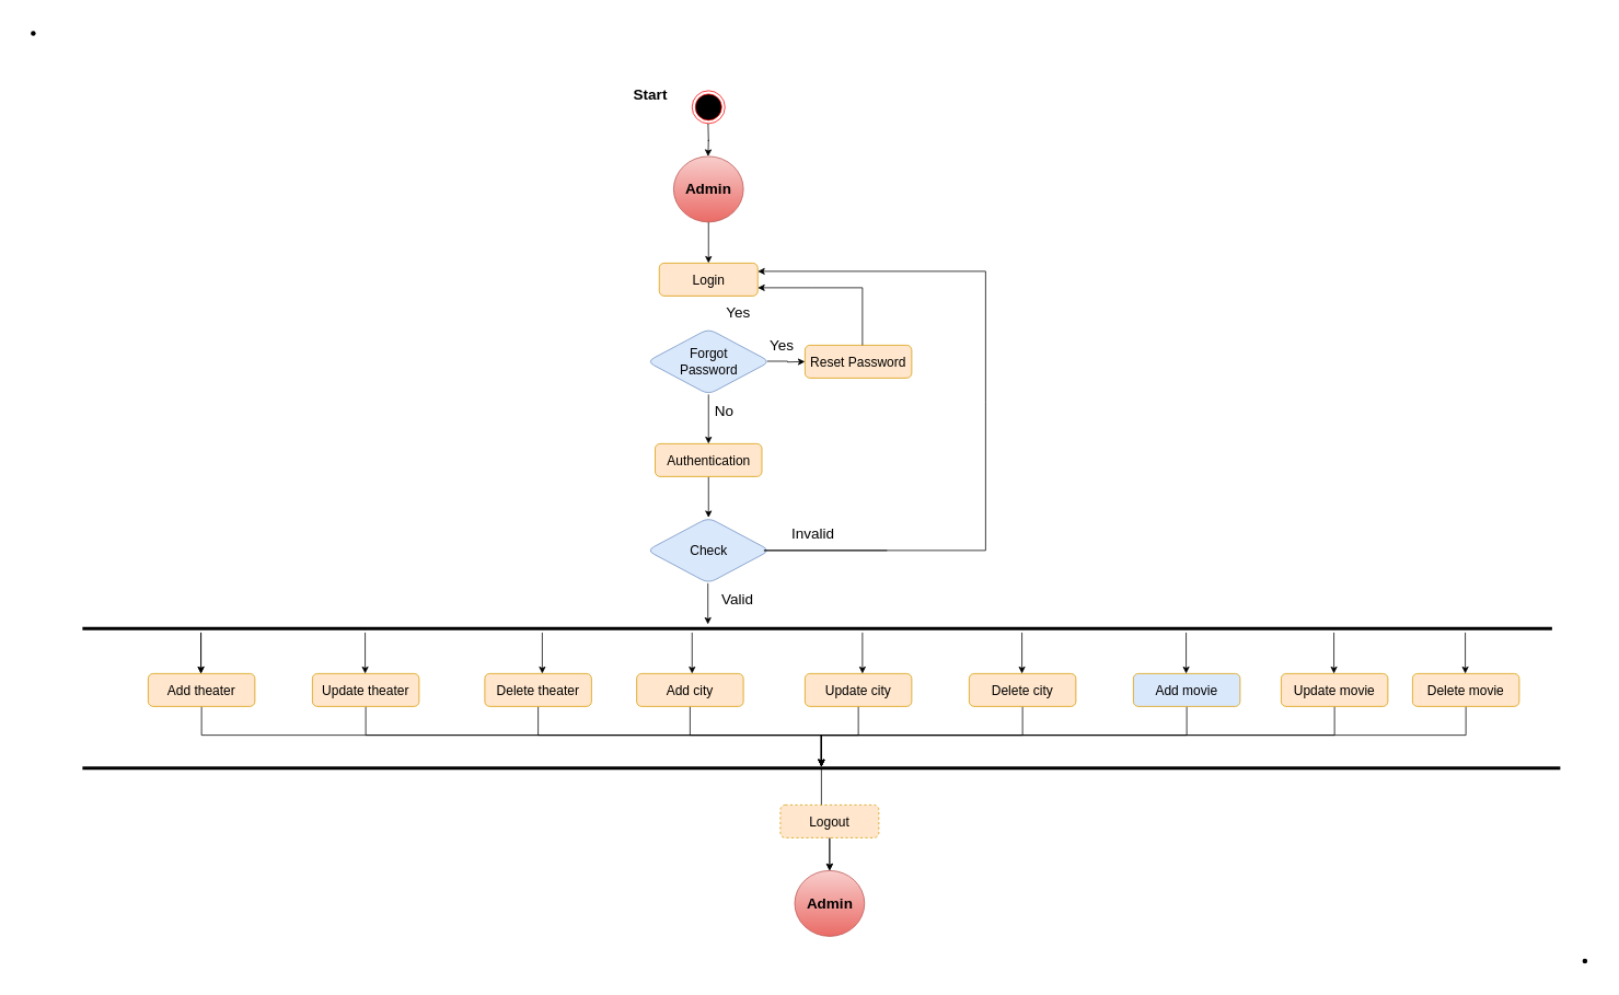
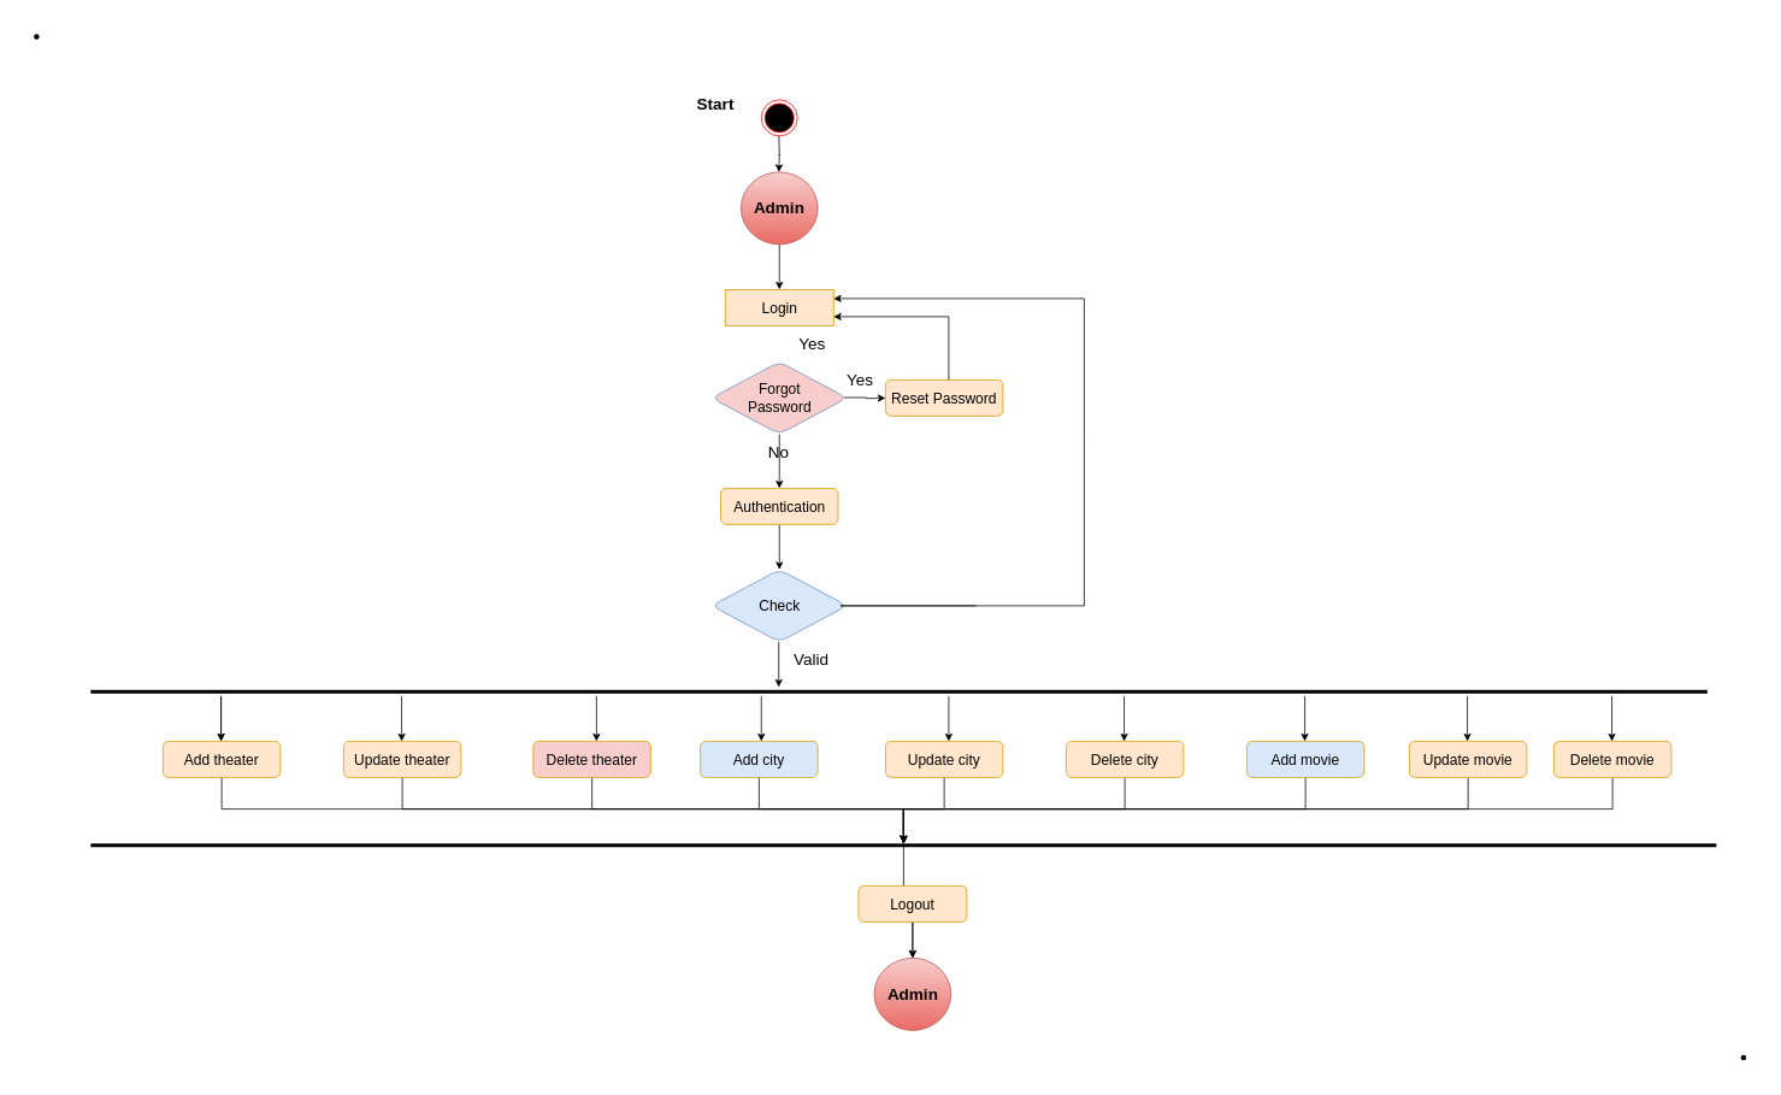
  <mxCell id="0" />
  <mxCell id="1" parent="0" />
  <mxCell id="2" value="" style="ellipse;html=1;shape=endState;fillColor=#000000;strokeColor=#ff0000;" parent="1" vertex="1"><mxGeometry x="842.5" y="110" width="40" height="40" as="geometry" /></mxCell>
  <mxCell id="3" value="" style="edgeStyle=orthogonalEdgeStyle;rounded=0;orthogonalLoop=1;jettySize=auto;html=1;fontSize=14;" parent="1" source="4" target="5" edge="1"><mxGeometry relative="1" as="geometry" /></mxCell>
  <mxCell id="4" value="&lt;font style=&quot;font-size: 18px;&quot;&gt;&lt;b&gt;Admin&lt;/b&gt;&lt;/font&gt;" style="ellipse;whiteSpace=wrap;html=1;fillColor=#f8cecc;strokeColor=#b85450;gradientColor=#ea6b66;" parent="1" vertex="1"><mxGeometry x="820" y="190" width="85" height="80" as="geometry" /></mxCell>
- <mxCell id="5" value="&lt;font size=&quot;3&quot;&gt;Login&lt;/font&gt;" style="rounded=1;whiteSpace=wrap;html=1;fillColor=#ffe6cc;strokeColor=#d79b00;" parent="1" vertex="1"><mxGeometry x="802.5" y="320" width="120" height="40" as="geometry" /></mxCell>
+ <mxCell id="5" value="&lt;font size=&quot;3&quot;&gt;Login&lt;/font&gt;" style="whiteSpace=wrap;html=1;fillColor=#ffe6cc;strokeColor=#d79b00;rounded=0;" parent="1" vertex="1"><mxGeometry x="802.5" y="320" width="120" height="40" as="geometry" /></mxCell>
  <mxCell id="6" value="" style="edgeStyle=orthogonalEdgeStyle;rounded=0;orthogonalLoop=1;jettySize=auto;html=1;fontSize=14;" parent="1" edge="1"><mxGeometry relative="1" as="geometry"><mxPoint x="862" y="150" as="sourcePoint" /><mxPoint x="862" y="190" as="targetPoint" /></mxGeometry></mxCell>
  <mxCell id="7" value="" style="edgeStyle=orthogonalEdgeStyle;rounded=0;orthogonalLoop=1;jettySize=auto;html=1;fontSize=14;" parent="1" source="8" target="12" edge="1"><mxGeometry relative="1" as="geometry" /></mxCell>
- <mxCell id="8" value="&lt;font size=&quot;3&quot;&gt;Forgot&lt;br&gt;Password&lt;br&gt;&lt;/font&gt;" style="rhombus;whiteSpace=wrap;html=1;rounded=1;fillColor=#dae8fc;strokeColor=#6c8ebf;" parent="1" vertex="1"><mxGeometry x="787.5" y="400" width="150" height="80" as="geometry" /></mxCell>
+ <mxCell id="8" value="&lt;font size=&quot;3&quot;&gt;Forgot&lt;br&gt;Password&lt;br&gt;&lt;/font&gt;" style="rhombus;whiteSpace=wrap;html=1;rounded=1;fillColor=#f8cecc;strokeColor=#6c8ebf;" parent="1" vertex="1"><mxGeometry x="787.5" y="400" width="150" height="80" as="geometry" /></mxCell>
  <mxCell id="9" value="" style="edgeStyle=orthogonalEdgeStyle;rounded=0;orthogonalLoop=1;jettySize=auto;html=1;fontSize=14;exitX=0.976;exitY=0.494;exitDx=0;exitDy=0;exitPerimeter=0;" parent="1" source="8" edge="1"><mxGeometry relative="1" as="geometry"><mxPoint x="950" y="430" as="sourcePoint" /><mxPoint x="980" y="440" as="targetPoint" /></mxGeometry></mxCell>
  <mxCell id="10" value="&lt;font size=&quot;3&quot;&gt;Reset Password&lt;/font&gt;" style="rounded=1;whiteSpace=wrap;html=1;fillColor=#ffe6cc;strokeColor=#d79b00;" parent="1" vertex="1"><mxGeometry x="980" y="420" width="130" height="40" as="geometry" /></mxCell>
  <mxCell id="11" value="" style="edgeStyle=orthogonalEdgeStyle;rounded=0;orthogonalLoop=1;jettySize=auto;html=1;fontSize=14;" parent="1" source="12" target="13" edge="1"><mxGeometry relative="1" as="geometry" /></mxCell>
  <mxCell id="12" value="&lt;font size=&quot;3&quot;&gt;Authentication&lt;/font&gt;" style="rounded=1;whiteSpace=wrap;html=1;fillColor=#ffe6cc;strokeColor=#d79b00;" parent="1" vertex="1"><mxGeometry x="797.5" y="540" width="130" height="40" as="geometry" /></mxCell>
  <mxCell id="13" value="&lt;font size=&quot;3&quot;&gt;Check&lt;br&gt;&lt;/font&gt;" style="rhombus;whiteSpace=wrap;html=1;rounded=1;fillColor=#dae8fc;strokeColor=#6c8ebf;" parent="1" vertex="1"><mxGeometry x="787.5" y="630" width="150" height="80" as="geometry" /></mxCell>
  <mxCell id="14" value="" style="endArrow=none;html=1;rounded=0;fontSize=14;" parent="1" edge="1"><mxGeometry width="50" height="50" relative="1" as="geometry"><mxPoint x="1050" y="420" as="sourcePoint" /><mxPoint x="1050" y="350" as="targetPoint" /></mxGeometry></mxCell>
  <mxCell id="15" value="" style="endArrow=classic;html=1;rounded=0;fontSize=14;entryX=1;entryY=0.75;entryDx=0;entryDy=0;" parent="1" target="5" edge="1"><mxGeometry width="50" height="50" relative="1" as="geometry"><mxPoint x="1050" y="350" as="sourcePoint" /><mxPoint x="1085" y="310" as="targetPoint" /><Array as="points"><mxPoint x="990" y="350" /></Array></mxGeometry></mxCell>
  <mxCell id="16" value="" style="line;strokeWidth=4;html=1;perimeter=backbonePerimeter;points=[];outlineConnect=0;fontSize=14;" parent="1" vertex="1"><mxGeometry x="100" y="550" width="1790" height="430" as="geometry" /></mxCell>
  <mxCell id="17" value="" style="edgeStyle=orthogonalEdgeStyle;rounded=0;orthogonalLoop=1;jettySize=auto;html=1;fontSize=14;" parent="1" edge="1"><mxGeometry relative="1" as="geometry"><mxPoint x="861.79" y="710" as="sourcePoint" /><mxPoint x="861.79" y="760" as="targetPoint" /></mxGeometry></mxCell>
  <mxCell id="18" value="" style="edgeStyle=orthogonalEdgeStyle;rounded=0;orthogonalLoop=1;jettySize=auto;html=1;fontSize=14;" parent="1" source="19" target="47" edge="1"><mxGeometry relative="1" as="geometry" /></mxCell>
  <mxCell id="19" value="&lt;font size=&quot;3&quot;&gt;Add theater&lt;/font&gt;" style="rounded=1;whiteSpace=wrap;html=1;fillColor=#ffe6cc;strokeColor=#d79b00;" parent="1" vertex="1"><mxGeometry x="180" y="820" width="130" height="40" as="geometry" /></mxCell>
  <mxCell id="20" value="" style="edgeStyle=orthogonalEdgeStyle;rounded=0;orthogonalLoop=1;jettySize=auto;html=1;fontSize=14;" parent="1" source="21" target="47" edge="1"><mxGeometry relative="1" as="geometry" /></mxCell>
  <mxCell id="21" value="&lt;font size=&quot;3&quot;&gt;Update theater&lt;/font&gt;" style="rounded=1;whiteSpace=wrap;html=1;fillColor=#ffe6cc;strokeColor=#d79b00;" parent="1" vertex="1"><mxGeometry x="380" y="820" width="130" height="40" as="geometry" /></mxCell>
  <mxCell id="22" value="" style="edgeStyle=orthogonalEdgeStyle;rounded=0;orthogonalLoop=1;jettySize=auto;html=1;fontSize=14;" parent="1" source="23" target="47" edge="1"><mxGeometry relative="1" as="geometry" /></mxCell>
- <mxCell id="23" value="&lt;font size=&quot;3&quot;&gt;Delete theater&lt;/font&gt;" style="rounded=1;whiteSpace=wrap;html=1;fillColor=#ffe6cc;strokeColor=#d79b00;" parent="1" vertex="1"><mxGeometry x="590" y="820" width="130" height="40" as="geometry" /></mxCell>
+ <mxCell id="23" value="&lt;font size=&quot;3&quot;&gt;Delete theater&lt;/font&gt;" style="rounded=1;whiteSpace=wrap;html=1;fillColor=#f8cecc;strokeColor=#d79b00;" parent="1" vertex="1"><mxGeometry x="590" y="820" width="130" height="40" as="geometry" /></mxCell>
  <mxCell id="24" value="" style="edgeStyle=orthogonalEdgeStyle;rounded=0;orthogonalLoop=1;jettySize=auto;html=1;fontSize=14;" parent="1" source="25" target="47" edge="1"><mxGeometry relative="1" as="geometry" /></mxCell>
  <mxCell id="25" value="&lt;font size=&quot;3&quot;&gt;Update city&lt;/font&gt;" style="rounded=1;whiteSpace=wrap;html=1;fillColor=#ffe6cc;strokeColor=#d79b00;" parent="1" vertex="1"><mxGeometry x="980" y="820" width="130" height="40" as="geometry" /></mxCell>
  <mxCell id="26" value="" style="edgeStyle=orthogonalEdgeStyle;rounded=0;orthogonalLoop=1;jettySize=auto;html=1;fontSize=14;" parent="1" source="27" target="47" edge="1"><mxGeometry relative="1" as="geometry" /></mxCell>
- <mxCell id="27" value="&lt;font size=&quot;3&quot;&gt;Add city&lt;/font&gt;" style="rounded=1;whiteSpace=wrap;html=1;fillColor=#ffe6cc;strokeColor=#d79b00;" parent="1" vertex="1"><mxGeometry x="775" y="820" width="130" height="40" as="geometry" /></mxCell>
+ <mxCell id="27" value="&lt;font size=&quot;3&quot;&gt;Add city&lt;/font&gt;" style="rounded=1;whiteSpace=wrap;html=1;fillColor=#dae8fc;strokeColor=#d79b00;" parent="1" vertex="1"><mxGeometry x="775" y="820" width="130" height="40" as="geometry" /></mxCell>
  <mxCell id="28" value="" style="edgeStyle=orthogonalEdgeStyle;rounded=0;orthogonalLoop=1;jettySize=auto;html=1;fontSize=14;" parent="1" source="29" target="47" edge="1"><mxGeometry relative="1" as="geometry" /></mxCell>
  <mxCell id="29" value="&lt;font size=&quot;3&quot;&gt;Delete city&lt;/font&gt;" style="rounded=1;whiteSpace=wrap;html=1;fillColor=#ffe6cc;strokeColor=#d79b00;" parent="1" vertex="1"><mxGeometry x="1180" y="820" width="130" height="40" as="geometry" /></mxCell>
  <mxCell id="30" value="" style="edgeStyle=orthogonalEdgeStyle;rounded=0;orthogonalLoop=1;jettySize=auto;html=1;fontSize=14;" parent="1" source="31" target="47" edge="1"><mxGeometry relative="1" as="geometry" /></mxCell>
  <mxCell id="31" value="&lt;font size=&quot;3&quot;&gt;Add movie&lt;/font&gt;" style="rounded=1;whiteSpace=wrap;html=1;fillColor=#dae8fc;strokeColor=#d79b00;" parent="1" vertex="1"><mxGeometry x="1380" y="820" width="130" height="40" as="geometry" /></mxCell>
  <mxCell id="32" value="" style="edgeStyle=orthogonalEdgeStyle;rounded=0;orthogonalLoop=1;jettySize=auto;html=1;fontSize=14;" parent="1" source="33" target="47" edge="1"><mxGeometry relative="1" as="geometry" /></mxCell>
  <mxCell id="33" value="&lt;font size=&quot;3&quot;&gt;Update movie&lt;/font&gt;" style="rounded=1;whiteSpace=wrap;html=1;fillColor=#ffe6cc;strokeColor=#d79b00;" parent="1" vertex="1"><mxGeometry x="1560" y="820" width="130" height="40" as="geometry" /></mxCell>
  <mxCell id="34" value="" style="edgeStyle=orthogonalEdgeStyle;rounded=0;orthogonalLoop=1;jettySize=auto;html=1;fontSize=14;" parent="1" source="35" target="47" edge="1"><mxGeometry relative="1" as="geometry" /></mxCell>
  <mxCell id="35" value="&lt;font size=&quot;3&quot;&gt;Delete movie&lt;/font&gt;" style="rounded=1;whiteSpace=wrap;html=1;fillColor=#ffe6cc;strokeColor=#d79b00;" parent="1" vertex="1"><mxGeometry x="1720" y="820" width="130" height="40" as="geometry" /></mxCell>
  <mxCell id="36" value="" style="edgeStyle=orthogonalEdgeStyle;rounded=0;orthogonalLoop=1;jettySize=auto;html=1;fontSize=14;" parent="1" edge="1"><mxGeometry relative="1" as="geometry"><mxPoint x="244.29" y="770" as="sourcePoint" /><mxPoint x="244.29" y="820" as="targetPoint" /></mxGeometry></mxCell>
  <mxCell id="37" value="" style="edgeStyle=orthogonalEdgeStyle;rounded=0;orthogonalLoop=1;jettySize=auto;html=1;fontSize=14;" parent="1" edge="1"><mxGeometry relative="1" as="geometry"><mxPoint x="244.29" y="770" as="sourcePoint" /><mxPoint x="244.29" y="820" as="targetPoint" /></mxGeometry></mxCell>
  <mxCell id="38" value="" style="edgeStyle=orthogonalEdgeStyle;rounded=0;orthogonalLoop=1;jettySize=auto;html=1;fontSize=14;" parent="1" edge="1"><mxGeometry relative="1" as="geometry"><mxPoint x="1244.29" y="770" as="sourcePoint" /><mxPoint x="1244.29" y="820" as="targetPoint" /></mxGeometry></mxCell>
  <mxCell id="39" value="" style="edgeStyle=orthogonalEdgeStyle;rounded=0;orthogonalLoop=1;jettySize=auto;html=1;fontSize=14;" parent="1" edge="1"><mxGeometry relative="1" as="geometry"><mxPoint x="1050" y="770" as="sourcePoint" /><mxPoint x="1050" y="820" as="targetPoint" /></mxGeometry></mxCell>
  <mxCell id="40" value="" style="edgeStyle=orthogonalEdgeStyle;rounded=0;orthogonalLoop=1;jettySize=auto;html=1;fontSize=14;" parent="1" edge="1"><mxGeometry relative="1" as="geometry"><mxPoint x="842.5" y="770" as="sourcePoint" /><mxPoint x="842.5" y="820" as="targetPoint" /></mxGeometry></mxCell>
  <mxCell id="41" value="" style="edgeStyle=orthogonalEdgeStyle;rounded=0;orthogonalLoop=1;jettySize=auto;html=1;fontSize=14;" parent="1" edge="1"><mxGeometry relative="1" as="geometry"><mxPoint x="660" y="770" as="sourcePoint" /><mxPoint x="660" y="820" as="targetPoint" /></mxGeometry></mxCell>
  <mxCell id="42" value="" style="edgeStyle=orthogonalEdgeStyle;rounded=0;orthogonalLoop=1;jettySize=auto;html=1;fontSize=14;" parent="1" edge="1"><mxGeometry relative="1" as="geometry"><mxPoint x="444.29" y="770" as="sourcePoint" /><mxPoint x="444.29" y="820" as="targetPoint" /></mxGeometry></mxCell>
  <mxCell id="43" value="" style="edgeStyle=orthogonalEdgeStyle;rounded=0;orthogonalLoop=1;jettySize=auto;html=1;fontSize=14;" parent="1" edge="1"><mxGeometry relative="1" as="geometry"><mxPoint x="1784.29" y="770" as="sourcePoint" /><mxPoint x="1784.29" y="820" as="targetPoint" /></mxGeometry></mxCell>
  <mxCell id="44" value="" style="edgeStyle=orthogonalEdgeStyle;rounded=0;orthogonalLoop=1;jettySize=auto;html=1;fontSize=14;" parent="1" edge="1"><mxGeometry relative="1" as="geometry"><mxPoint x="1624.29" y="770" as="sourcePoint" /><mxPoint x="1624.29" y="820" as="targetPoint" /></mxGeometry></mxCell>
  <mxCell id="45" value="" style="edgeStyle=orthogonalEdgeStyle;rounded=0;orthogonalLoop=1;jettySize=auto;html=1;fontSize=14;" parent="1" edge="1"><mxGeometry relative="1" as="geometry"><mxPoint x="1444.29" y="770" as="sourcePoint" /><mxPoint x="1444.29" y="820" as="targetPoint" /></mxGeometry></mxCell>
  <mxCell id="46" value="" style="edgeStyle=orthogonalEdgeStyle;rounded=0;orthogonalLoop=1;jettySize=auto;html=1;fontSize=14;" parent="1" source="47" target="50" edge="1"><mxGeometry relative="1" as="geometry" /></mxCell>
  <mxCell id="47" value="" style="line;strokeWidth=4;html=1;perimeter=backbonePerimeter;points=[];outlineConnect=0;fontSize=14;" parent="1" vertex="1"><mxGeometry x="100" y="930" width="1800" height="10" as="geometry" /></mxCell>
  <mxCell id="48" value="" style="edgeStyle=orthogonalEdgeStyle;rounded=0;orthogonalLoop=1;jettySize=auto;html=1;fontSize=14;" parent="1" source="49" target="50" edge="1"><mxGeometry relative="1" as="geometry" /></mxCell>
- <mxCell id="49" value="&lt;font size=&quot;3&quot;&gt;Logout&lt;/font&gt;" style="rounded=1;whiteSpace=wrap;html=1;fillColor=#ffe6cc;strokeColor=#d79b00;dashed=1;" parent="1" vertex="1"><mxGeometry x="950" y="980" width="120" height="40" as="geometry" /></mxCell>
+ <mxCell id="49" value="&lt;font size=&quot;3&quot;&gt;Logout&lt;/font&gt;" style="rounded=1;whiteSpace=wrap;html=1;fillColor=#ffe6cc;strokeColor=#d79b00;" parent="1" vertex="1"><mxGeometry x="950" y="980" width="120" height="40" as="geometry" /></mxCell>
  <mxCell id="50" value="&lt;font style=&quot;font-size: 18px;&quot;&gt;&lt;b&gt;Admin&lt;/b&gt;&lt;/font&gt;" style="ellipse;whiteSpace=wrap;html=1;fillColor=#f8cecc;gradientColor=#ea6b66;strokeColor=#b85450;" parent="1" vertex="1"><mxGeometry x="967.5" y="1060" width="85" height="80" as="geometry" /></mxCell>
  <mxCell id="51" value="" style="endArrow=none;html=1;rounded=0;fontSize=14;" parent="1" edge="1"><mxGeometry width="50" height="50" relative="1" as="geometry"><mxPoint x="1080" y="670" as="sourcePoint" /><mxPoint x="1200" y="330" as="targetPoint" /><Array as="points"><mxPoint x="930" y="670" /><mxPoint x="1200" y="670" /><mxPoint x="1200" y="490" /></Array></mxGeometry></mxCell>
  <mxCell id="52" value="" style="endArrow=classic;html=1;rounded=0;fontSize=14;entryX=1;entryY=0.25;entryDx=0;entryDy=0;" parent="1" target="5" edge="1"><mxGeometry width="50" height="50" relative="1" as="geometry"><mxPoint x="1200" y="330" as="sourcePoint" /><mxPoint x="1102.5" y="280" as="targetPoint" /></mxGeometry></mxCell>
  <mxCell id="53" value="Yes" style="text;html=1;strokeColor=none;fillColor=none;align=center;verticalAlign=middle;whiteSpace=wrap;rounded=0;fontSize=18;" parent="1" vertex="1"><mxGeometry x="875" y="370" width="47.5" height="20" as="geometry" /></mxCell>
  <mxCell id="54" value="Yes" style="text;html=1;strokeColor=none;fillColor=none;align=center;verticalAlign=middle;whiteSpace=wrap;rounded=0;fontSize=18;" parent="1" vertex="1"><mxGeometry x="927.5" y="410" width="47.5" height="20" as="geometry" /></mxCell>
- <mxCell id="55" value="No" style="text;html=1;strokeColor=none;fillColor=none;align=center;verticalAlign=middle;whiteSpace=wrap;rounded=0;fontSize=18;" parent="1" vertex="1"><mxGeometry x="857.5" y="490" width="47.5" height="20" as="geometry" /></mxCell>
- <mxCell id="56" value="Invalid" style="text;html=1;strokeColor=none;fillColor=none;align=center;verticalAlign=middle;whiteSpace=wrap;rounded=0;fontSize=18;" parent="1" vertex="1"><mxGeometry x="950" y="640" width="80" height="20" as="geometry" /></mxCell>
+ <mxCell id="55" value="No" style="text;html=1;strokeColor=none;fillColor=none;align=center;verticalAlign=middle;whiteSpace=wrap;rounded=0;fontSize=18;" parent="1" vertex="1"><mxGeometry x="837.5" y="490" width="47.5" height="20" as="geometry" /></mxCell>
  <mxCell id="57" value="Valid" style="text;html=1;strokeColor=none;fillColor=none;align=center;verticalAlign=middle;whiteSpace=wrap;rounded=0;fontSize=18;" parent="1" vertex="1"><mxGeometry x="857.5" y="720" width="80" height="20" as="geometry" /></mxCell>
  <mxCell id="58" value="Start" style="text;html=1;strokeColor=none;fillColor=none;align=center;verticalAlign=middle;whiteSpace=wrap;rounded=0;fontSize=18;fontStyle=1" vertex="1" parent="1"><mxGeometry x="767.5" y="105" width="47.5" height="20" as="geometry" /></mxCell>
  <mxCell id="59" value="" style="shape=waypoint;sketch=0;fillStyle=solid;size=6;pointerEvents=1;points=[];fillColor=none;resizable=0;rotatable=0;perimeter=centerPerimeter;snapToPoint=1;" vertex="1" parent="1"><mxGeometry x="20" width="40" height="40" as="geometry" y="20" /></mxCell>
  <mxCell id="60" value="" style="shape=waypoint;sketch=0;fillStyle=solid;size=6;pointerEvents=1;points=[];fillColor=none;resizable=0;rotatable=0;perimeter=centerPerimeter;snapToPoint=1;" vertex="1" parent="1"><mxGeometry x="1910" y="1150" width="40" height="40" as="geometry" /></mxCell>
